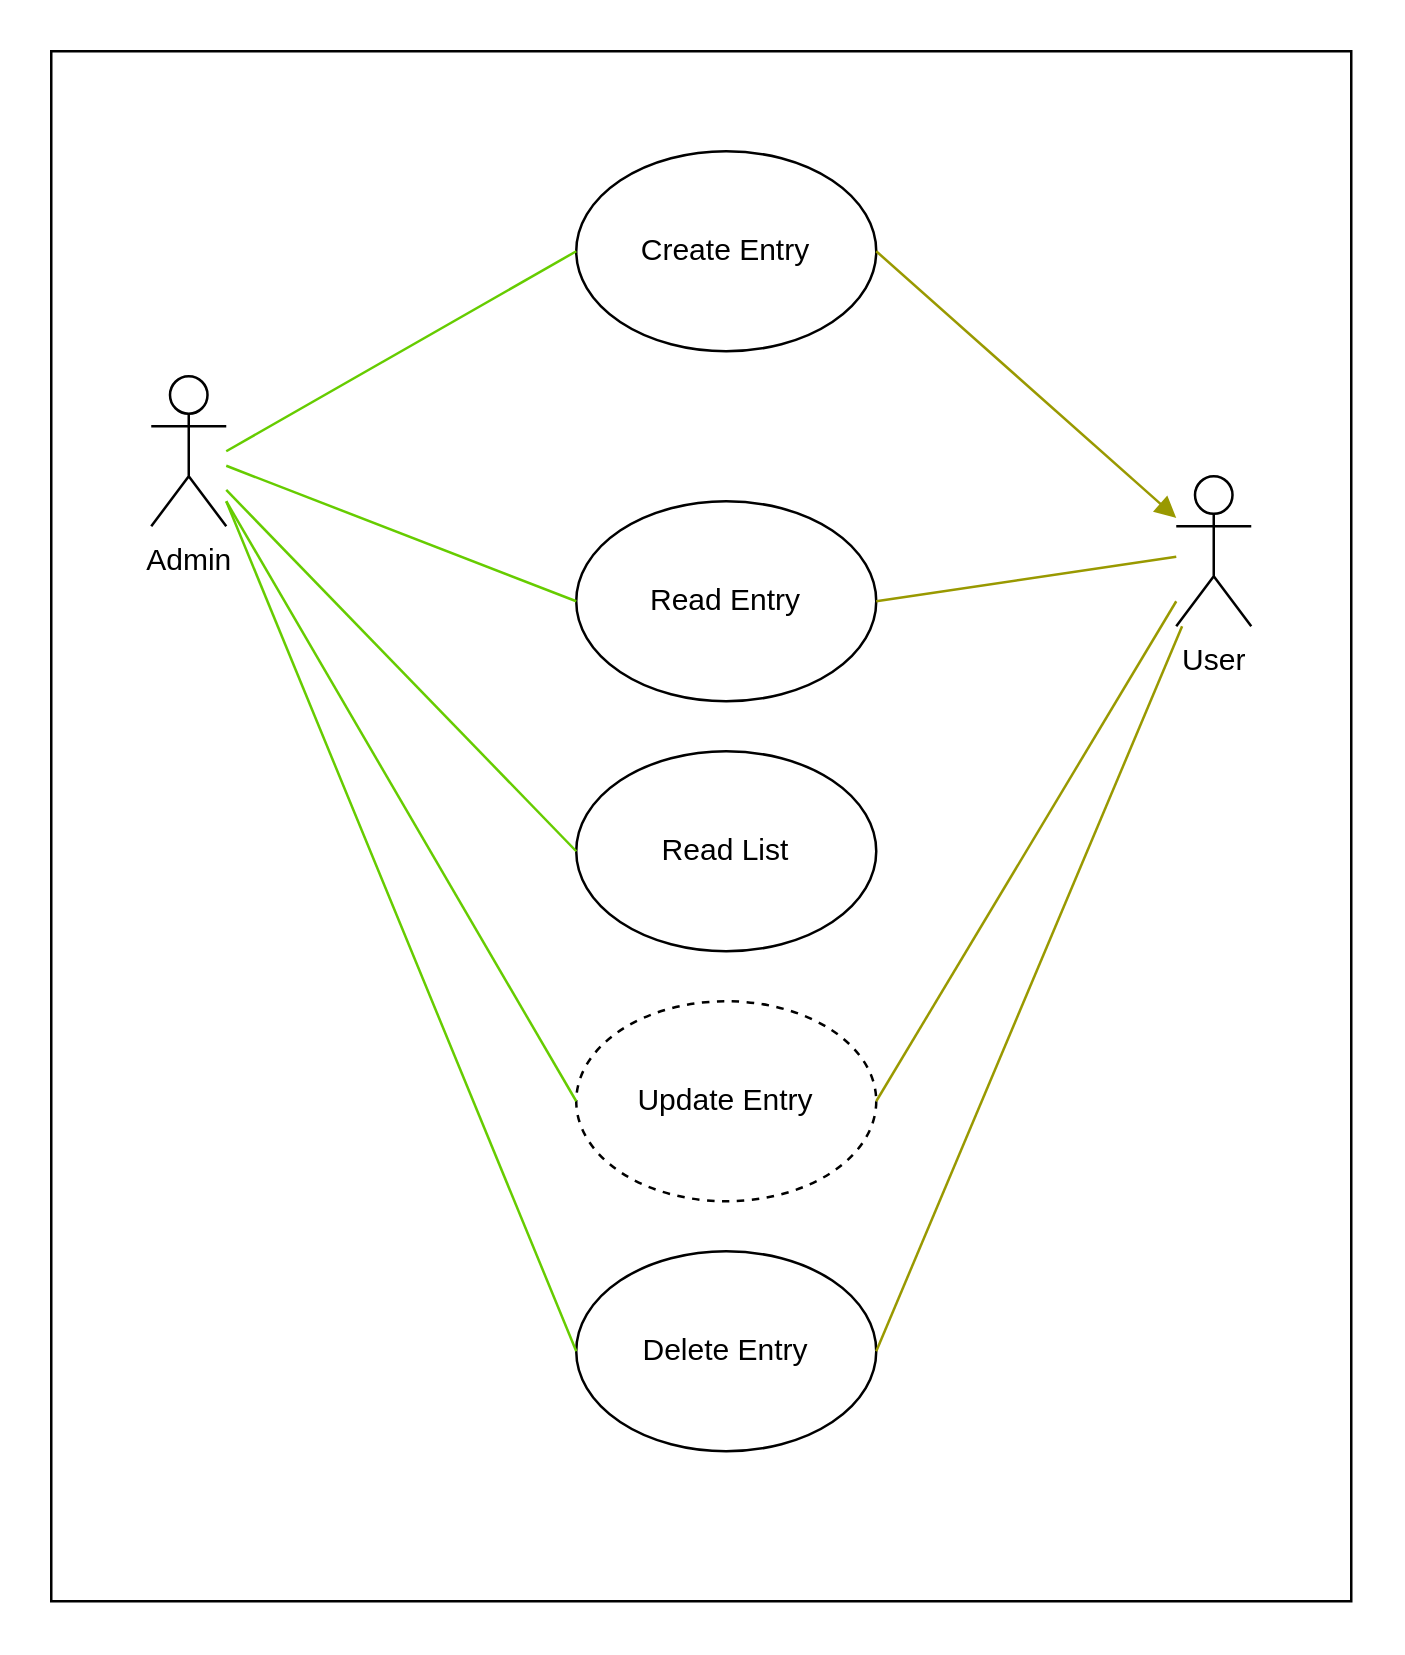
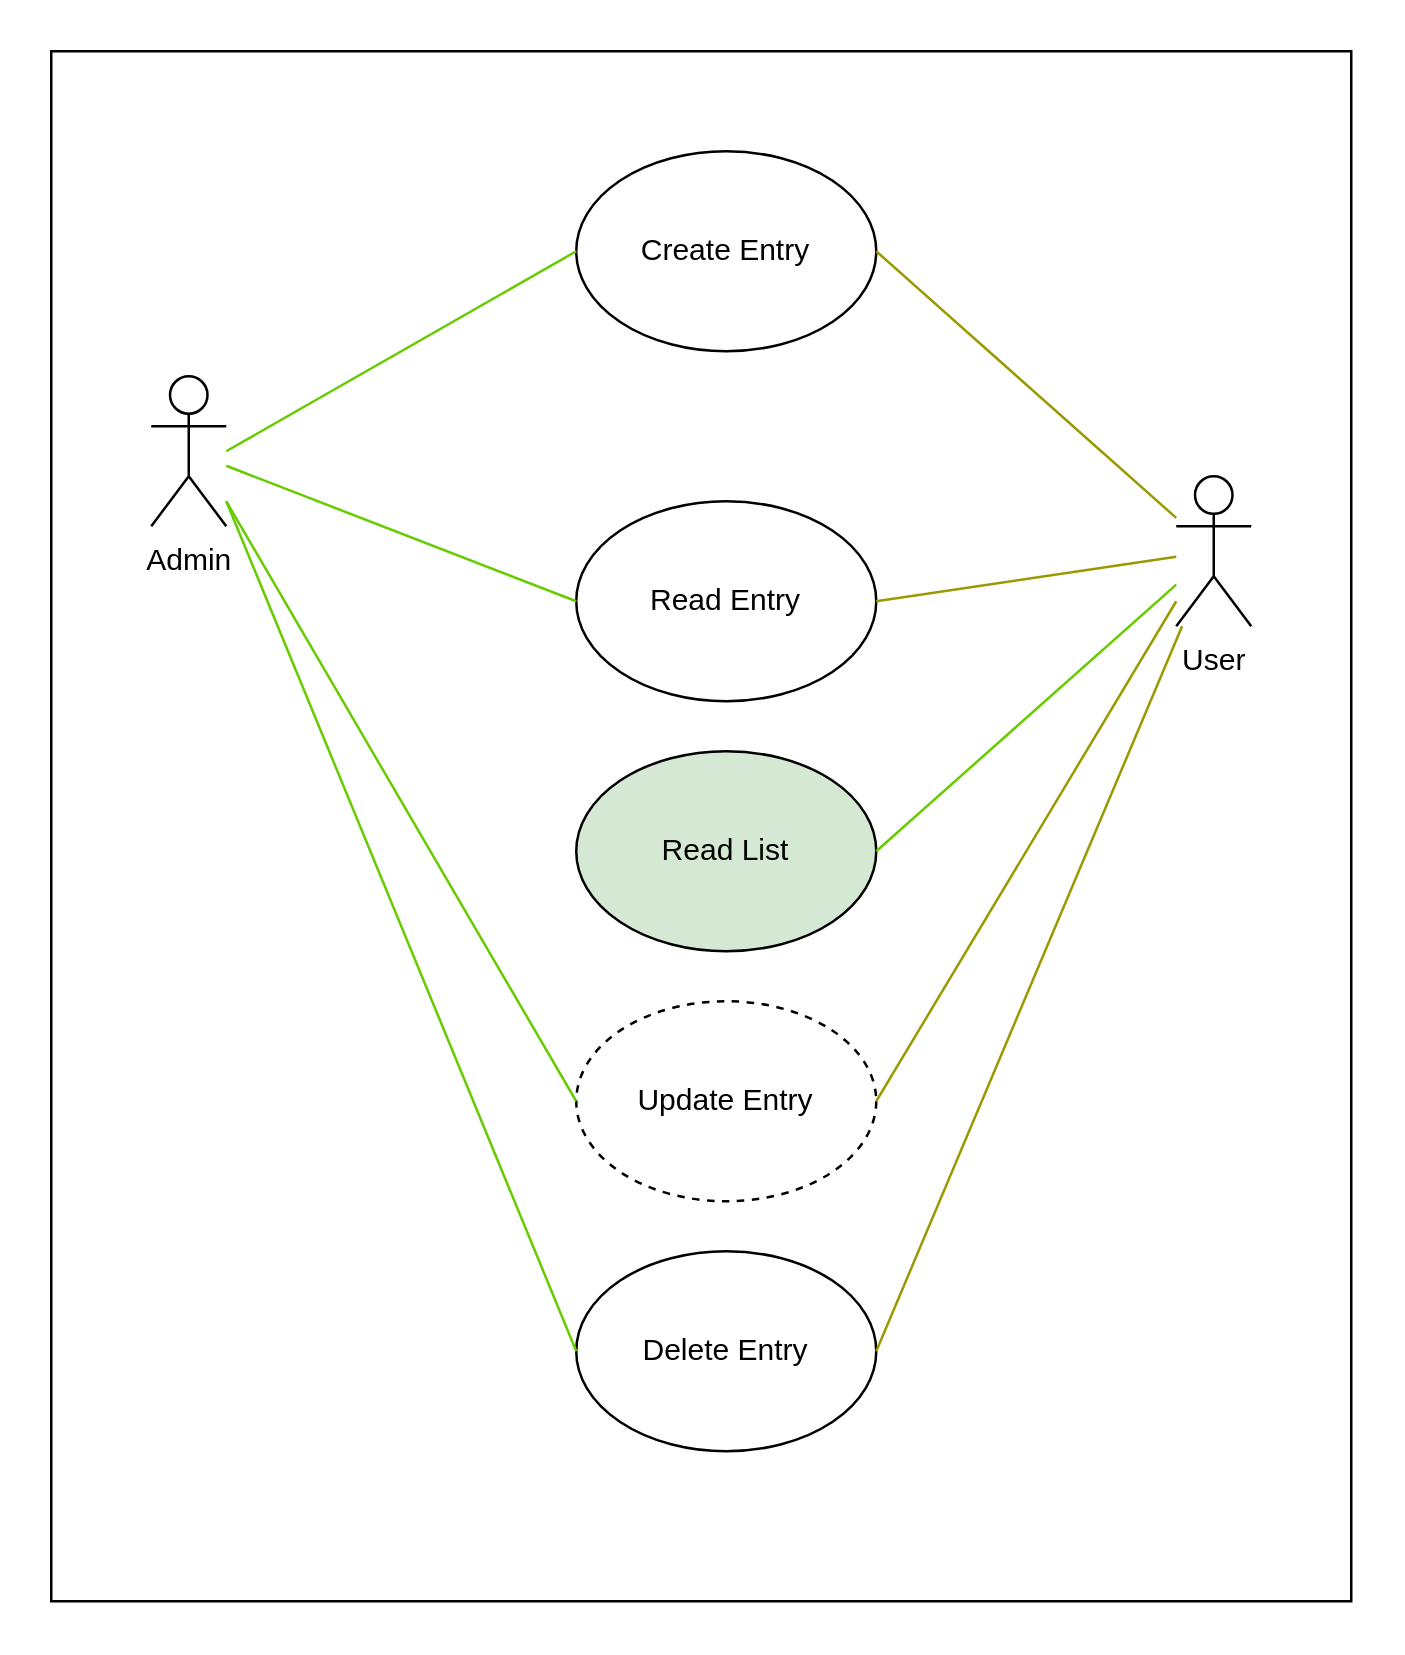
  <mxCell id="0" />
  <mxCell id="1" parent="0" />
  <mxCell id="2" value="" style="rounded=0;whiteSpace=wrap;html=1;" vertex="1" parent="1"><mxGeometry x="20" y="20" width="520" height="620" as="geometry" /></mxCell>
  <mxCell id="3" value="Admin" style="shape=umlActor;verticalLabelPosition=bottom;verticalAlign=top;html=1;outlineConnect=0;" vertex="1" parent="1"><mxGeometry x="60" y="150" width="30" height="60" as="geometry" /></mxCell>
  <mxCell id="4" value="User" style="shape=umlActor;verticalLabelPosition=bottom;verticalAlign=top;html=1;outlineConnect=0;" vertex="1" parent="1"><mxGeometry x="470" y="190" width="30" height="60" as="geometry" /></mxCell>
  <mxCell id="5" value="Create Entry" style="ellipse;whiteSpace=wrap;html=1;" vertex="1" parent="1"><mxGeometry x="230" y="60" width="120" height="80" as="geometry" /></mxCell>
  <mxCell id="6" value="Read Entry" style="ellipse;whiteSpace=wrap;html=1;" vertex="1" parent="1"><mxGeometry x="230" y="200" width="120" height="80" as="geometry" /></mxCell>
- <mxCell id="7" value="Read List" style="ellipse;whiteSpace=wrap;html=1;" vertex="1" parent="1"><mxGeometry x="230" y="300" width="120" height="80" as="geometry" /></mxCell>
+ <mxCell id="7" value="Read List" style="ellipse;whiteSpace=wrap;html=1;fillColor=#d5e8d4;" vertex="1" parent="1"><mxGeometry x="230" y="300" width="120" height="80" as="geometry" /></mxCell>
  <mxCell id="8" value="Update Entry" style="ellipse;whiteSpace=wrap;html=1;dashed=1;" vertex="1" parent="1"><mxGeometry x="230" y="400" width="120" height="80" as="geometry" /></mxCell>
  <mxCell id="9" value="Delete Entry" style="ellipse;whiteSpace=wrap;html=1;" vertex="1" parent="1"><mxGeometry x="230" y="500" width="120" height="80" as="geometry" /></mxCell>
  <mxCell id="10" value="" style="endArrow=none;html=1;rounded=0;entryX=0;entryY=0.5;entryDx=0;entryDy=0;fillColor=#66CC00;strokeColor=#66CC00;" edge="1" parent="1" target="5"><mxGeometry width="50" height="50" relative="1" as="geometry"><mxPoint x="90" y="180" as="sourcePoint" /><mxPoint x="200" y="160" as="targetPoint" /></mxGeometry></mxCell>
  <mxCell id="11" value="" style="endArrow=none;html=1;rounded=0;entryX=0;entryY=0.5;entryDx=0;entryDy=0;strokeColor=#66CC00;" edge="1" parent="1" source="3" target="6"><mxGeometry width="50" height="50" relative="1" as="geometry"><mxPoint x="140" y="250" as="sourcePoint" /><mxPoint x="190" y="200" as="targetPoint" /></mxGeometry></mxCell>
- <mxCell id="12" value="" style="endArrow=none;html=1;rounded=0;entryX=0;entryY=0.5;entryDx=0;entryDy=0;strokeColor=#66CC00;" edge="1" parent="1" source="3" target="7"><mxGeometry width="50" height="50" relative="1" as="geometry"><mxPoint x="100" y="390" as="sourcePoint" /><mxPoint x="150" y="340" as="targetPoint" /></mxGeometry></mxCell>
  <mxCell id="13" value="" style="endArrow=none;html=1;rounded=0;entryX=0;entryY=0.5;entryDx=0;entryDy=0;strokeColor=#66CC00;" edge="1" parent="1" target="8"><mxGeometry width="50" height="50" relative="1" as="geometry"><mxPoint x="90" y="200" as="sourcePoint" /><mxPoint x="180" y="400" as="targetPoint" /></mxGeometry></mxCell>
  <mxCell id="14" value="" style="endArrow=none;html=1;rounded=0;exitX=0;exitY=0.5;exitDx=0;exitDy=0;strokeColor=#66CC00;" edge="1" parent="1" source="9"><mxGeometry width="50" height="50" relative="1" as="geometry"><mxPoint x="150" y="520" as="sourcePoint" /><mxPoint x="90" y="200" as="targetPoint" /></mxGeometry></mxCell>
- <mxCell id="15" value="" style="endArrow=block;html=1;rounded=0;exitX=1;exitY=0.5;exitDx=0;exitDy=0;fillColor=#999900;strokeColor=#999900;" edge="1" parent="1" source="5" target="4"><mxGeometry width="50" height="50" relative="1" as="geometry"><mxPoint x="380" y="240" as="sourcePoint" /><mxPoint x="470" y="220" as="targetPoint" /></mxGeometry></mxCell>
+ <mxCell id="15" value="" style="endArrow=none;html=1;rounded=0;exitX=1;exitY=0.5;exitDx=0;exitDy=0;fillColor=#999900;strokeColor=#999900;" edge="1" parent="1" source="5" target="4"><mxGeometry width="50" height="50" relative="1" as="geometry"><mxPoint x="380" y="240" as="sourcePoint" /><mxPoint x="470" y="220" as="targetPoint" /></mxGeometry></mxCell>
  <mxCell id="16" value="" style="endArrow=none;html=1;rounded=0;exitX=1;exitY=0.5;exitDx=0;exitDy=0;strokeColor=#999900;" edge="1" parent="1" target="4"><mxGeometry width="50" height="50" relative="1" as="geometry"><mxPoint x="350" y="240" as="sourcePoint" /><mxPoint x="470" y="320" as="targetPoint" /></mxGeometry></mxCell>
+ <mxCell id="17" value="" style="endArrow=none;html=1;rounded=0;exitX=1;exitY=0.5;exitDx=0;exitDy=0;strokeColor=#66CC00;" edge="1" parent="1" source="7" target="4"><mxGeometry width="50" height="50" relative="1" as="geometry"><mxPoint x="350" y="337.78" as="sourcePoint" /><mxPoint x="470" y="320.002" as="targetPoint" /></mxGeometry></mxCell>
  <mxCell id="18" value="" style="endArrow=none;html=1;rounded=0;exitX=1;exitY=0.5;exitDx=0;exitDy=0;fillColor=#999900;strokeColor=#999900;" edge="1" parent="1" source="8"><mxGeometry width="50" height="50" relative="1" as="geometry"><mxPoint x="360" y="446.67" as="sourcePoint" /><mxPoint x="470" y="240" as="targetPoint" /></mxGeometry></mxCell>
  <mxCell id="19" value="" style="endArrow=none;html=1;rounded=0;exitX=1;exitY=0.5;exitDx=0;exitDy=0;fillColor=#999900;strokeColor=#999900;" edge="1" parent="1" target="4"><mxGeometry width="50" height="50" relative="1" as="geometry"><mxPoint x="350" y="540" as="sourcePoint" /><mxPoint x="470" y="360" as="targetPoint" /></mxGeometry></mxCell>
